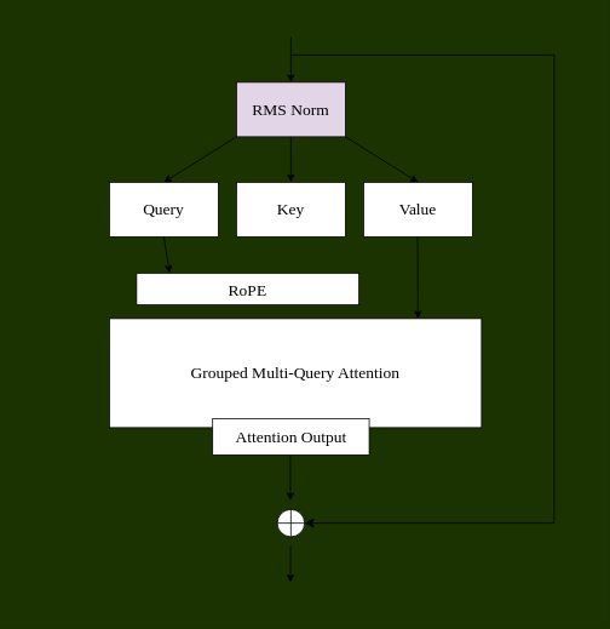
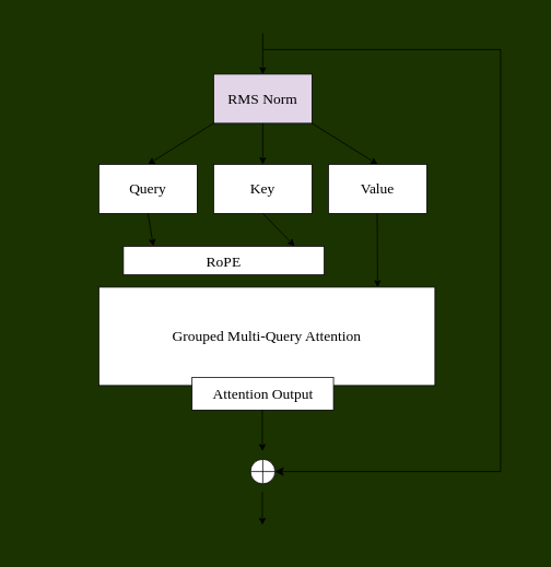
  <mxCell id="0" />
  <mxCell id="1" value="Foreground" parent="0" />
  <mxCell id="2" value="" style="rounded=0;whiteSpace=wrap;html=1;fillColor=none;strokeColor=none;" vertex="1" parent="1"><mxGeometry x="20" y="20" width="630" height="650" as="geometry" /></mxCell>
  <mxCell id="3" value="&lt;font style=&quot;font-size: 18px;&quot;&gt;RMS Norm&lt;/font&gt;" style="rounded=0;whiteSpace=wrap;html=1;hachureGap=4;fontFamily=Verdana;fontSize=20;fillColor=#e1d5e7;" parent="1" vertex="1"><mxGeometry x="260" y="90" width="120" height="60" as="geometry" /></mxCell>
  <mxCell id="4" value="" style="endArrow=classic;html=1;fontFamily=Verdana;exitX=0;exitY=1;exitDx=0;exitDy=0;" parent="1" source="3" edge="1"><mxGeometry width="50" height="50" relative="1" as="geometry"><mxPoint x="260" y="120" as="sourcePoint" /><mxPoint x="180" y="200" as="targetPoint" /></mxGeometry></mxCell>
  <mxCell id="5" value="" style="endArrow=classic;html=1;fontFamily=Verdana;exitX=1;exitY=1;exitDx=0;exitDy=0;" parent="1" source="3" edge="1"><mxGeometry width="50" height="50" relative="1" as="geometry"><mxPoint x="350" y="210" as="sourcePoint" /><mxPoint x="460" y="200" as="targetPoint" /></mxGeometry></mxCell>
  <mxCell id="6" value="" style="endArrow=classic;html=1;fontFamily=Verdana;" parent="1" edge="1"><mxGeometry width="50" height="50" relative="1" as="geometry"><mxPoint x="320" y="150" as="sourcePoint" /><mxPoint x="320" y="200" as="targetPoint" /></mxGeometry></mxCell>
  <mxCell id="7" value="&lt;font style=&quot;font-size: 18px;&quot;&gt;Key&lt;/font&gt;" style="rounded=0;whiteSpace=wrap;html=1;fontFamily=Verdana;" parent="1" vertex="1"><mxGeometry x="260" y="200" width="120" height="60" as="geometry" /></mxCell>
  <mxCell id="8" value="&lt;font style=&quot;font-size: 18px;&quot;&gt;Query&lt;/font&gt;" style="rounded=0;whiteSpace=wrap;html=1;fontFamily=Verdana;" parent="1" vertex="1"><mxGeometry x="120" y="200" width="120" height="60" as="geometry" /></mxCell>
  <mxCell id="9" value="&lt;font style=&quot;font-size: 18px;&quot;&gt;Value&lt;/font&gt;" style="rounded=0;whiteSpace=wrap;html=1;fontFamily=Verdana;" parent="1" vertex="1"><mxGeometry x="400" y="200" width="120" height="60" as="geometry" /></mxCell>
  <mxCell id="10" value="" style="endArrow=classic;html=1;fontFamily=Verdana;entryX=0.149;entryY=-0.005;entryDx=0;entryDy=0;entryPerimeter=0;" parent="1" edge="1" target="12"><mxGeometry width="50" height="50" relative="1" as="geometry"><mxPoint x="180" y="260" as="sourcePoint" /><mxPoint x="180" y="290" as="targetPoint" /></mxGeometry></mxCell>
+ <mxCell id="11" value="" style="endArrow=classic;html=1;fontFamily=Verdana;entryX=0.852;entryY=-0.004;entryDx=0;entryDy=0;entryPerimeter=0;exitX=0.5;exitY=1;exitDx=0;exitDy=0;" parent="1" edge="1" target="12" source="7"><mxGeometry width="50" height="50" relative="1" as="geometry"><mxPoint x="319.5" y="260" as="sourcePoint" /><mxPoint x="320" y="290" as="targetPoint" /></mxGeometry></mxCell>
  <mxCell id="12" value="&lt;font style=&quot;font-size: 18px;&quot;&gt;RoPE&lt;/font&gt;" style="rounded=0;whiteSpace=wrap;html=1;hachureGap=4;fontFamily=Verdana;fontSize=20;" parent="1" vertex="1"><mxGeometry x="150" y="300" width="245" height="35" as="geometry" /></mxCell>
  <mxCell id="13" value="Grouped Multi-Query Attention" style="rounded=0;whiteSpace=wrap;html=1;fontFamily=Verdana;fontSize=18;" parent="1" vertex="1"><mxGeometry x="120" y="350" width="410" height="120" as="geometry" /></mxCell>
  <mxCell id="14" value="Attention Output" style="rounded=0;whiteSpace=wrap;html=1;fontFamily=Verdana;fontSize=18;" parent="1" vertex="1"><mxGeometry x="233.75" y="460" width="172.5" height="40" as="geometry" /></mxCell>
  <mxCell id="15" value="" style="endArrow=classic;html=1;fontFamily=Verdana;" parent="1" edge="1"><mxGeometry width="50" height="50" relative="1" as="geometry"><mxPoint x="459.5" y="260" as="sourcePoint" /><mxPoint x="460" y="350" as="targetPoint" /></mxGeometry></mxCell>
  <mxCell id="16" value="" style="endArrow=classic;html=1;fontFamily=Verdana;" parent="1" edge="1"><mxGeometry width="50" height="50" relative="1" as="geometry"><mxPoint x="320" y="40" as="sourcePoint" /><mxPoint x="319.97" y="90" as="targetPoint" /></mxGeometry></mxCell>
  <mxCell id="17" value="" style="endArrow=classic;html=1;fontFamily=Verdana;" parent="1" edge="1"><mxGeometry width="50" height="50" relative="1" as="geometry"><mxPoint x="319.47" y="500" as="sourcePoint" /><mxPoint x="319.47" y="550" as="targetPoint" /></mxGeometry></mxCell>
  <mxCell id="18" value="" style="shape=orEllipse;perimeter=ellipsePerimeter;whiteSpace=wrap;html=1;backgroundOutline=1;" parent="1" vertex="1"><mxGeometry x="305" y="560" width="30" height="30" as="geometry" /></mxCell>
  <mxCell id="19" value="" style="endArrow=classic;html=1;fontFamily=Verdana;" parent="1" edge="1"><mxGeometry width="50" height="50" relative="1" as="geometry"><mxPoint x="319.53" y="600" as="sourcePoint" /><mxPoint x="319.5" y="640" as="targetPoint" /></mxGeometry></mxCell>
  <mxCell id="20" value="" style="edgeStyle=segmentEdgeStyle;endArrow=classic;html=1;curved=0;rounded=0;endSize=8;startSize=8;entryX=1;entryY=0.5;entryDx=0;entryDy=0;" parent="1" target="18" edge="1"><mxGeometry width="50" height="50" relative="1" as="geometry"><mxPoint x="320" y="60" as="sourcePoint" /><mxPoint x="370" y="620" as="targetPoint" /><Array as="points"><mxPoint x="610" y="60" /><mxPoint x="610" y="575" /></Array></mxGeometry></mxCell>
